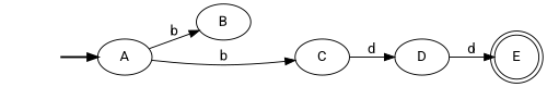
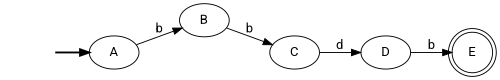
  digraph {
    fontname=Roboto
    rankdir=LR
    node [fontname=Roboto]
    edge [fontname=Roboto]
    fake [style=invisible]
    A [root=true]
    B
    E [shape=doublecircle]
    C
    D
    fake -> A [style=bold]
    A -> B [label=b]
-   A -> C [label=b]
+   B -> C [label=b]
    C -> D [label=d]
-   D -> E [label=d]
+   D -> E [label=b]
  }
